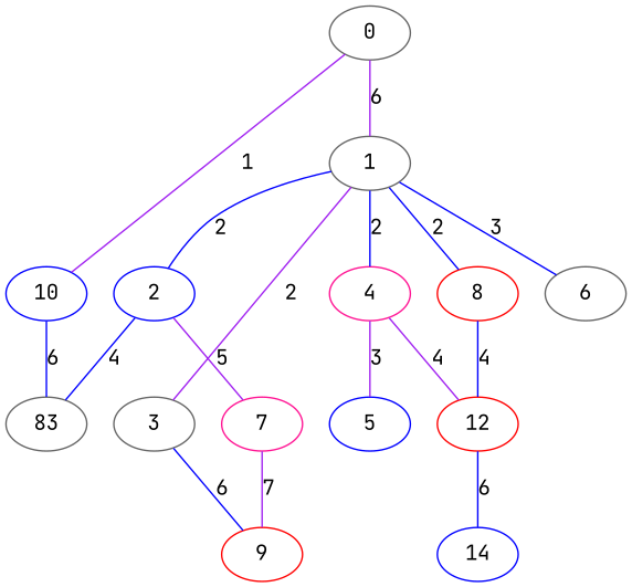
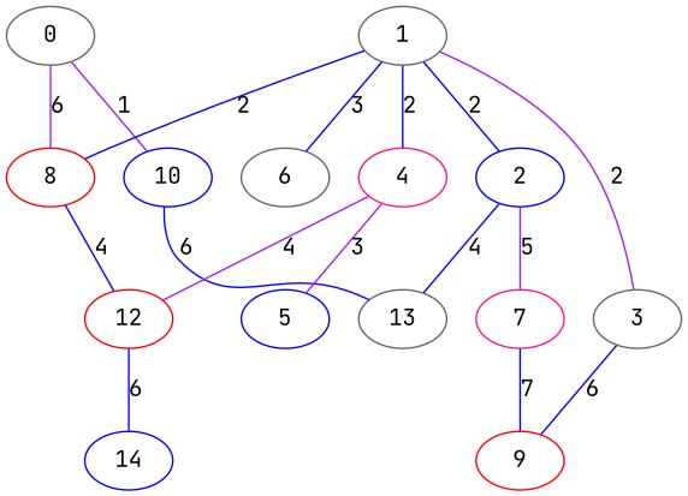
  graph {
    fontname="JetBrains Mono"
    node [color=gray40 fontname="JetBrains Mono" habit=2 x=6 y=6]
    edge [color=blue fontname="JetBrains Mono" weight=6]
    0 [habit=10 x=3]
    1 [habit=9 x=5]
    10 [base=1 color=blue habit=4 x=1]
    2 [color=blue x=4 y=5]
    3 [base=2 habit=4 y=3]
    4 [color=deeppink habit=6 y=8]
    6 [x=7 y=4]
    8 [color=red x=7]
-   13 [x=2 y=8 label=83]
+   13 [x=2 y=8]
    7 [color=deeppink habit=8 x=2 y=3]
    9 [color=red habit=3 x=4 y=1]
    5 [color=blue habit=11 y=10]
    12 [color=red habit=4 x=8 y=8]
    14 [color=blue habit=12 x=10 y=10]
-   0 -- 1 [color=purple label=6]
+   0 -- 8 [color=purple label=6]
    0 -- 10 [color=purple label=1 weight=1]
    1 -- 2 [label=2 weight=2]
    1 -- 3 [color=purple label=2 weight=2]
    1 -- 4 [label=2 weight=2]
    1 -- 6 [label=3 weight=3]
    1 -- 8 [label=2 weight=2]
    10 -- 13 [label=6]
    2 -- 13 [label=4 weight=4]
    2 -- 7 [color=purple label=5 weight=5]
    3 -- 9 [label=6]
    4 -- 5 [color=purple label=3 weight=3]
    4 -- 12 [color=purple label=4 weight=4]
    8 -- 12 [label=4 weight=4]
-   7 -- 9 [color=purple label=7 weight=7]
+   7 -- 9 [label=7 weight=7]
    12 -- 14 [label=6]
  }
